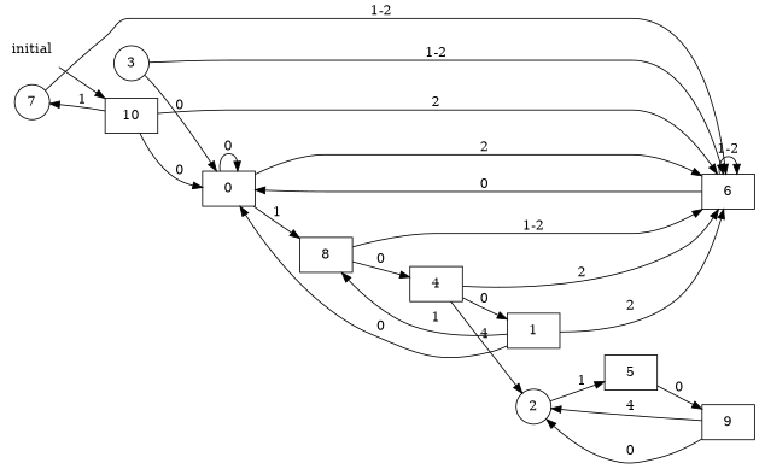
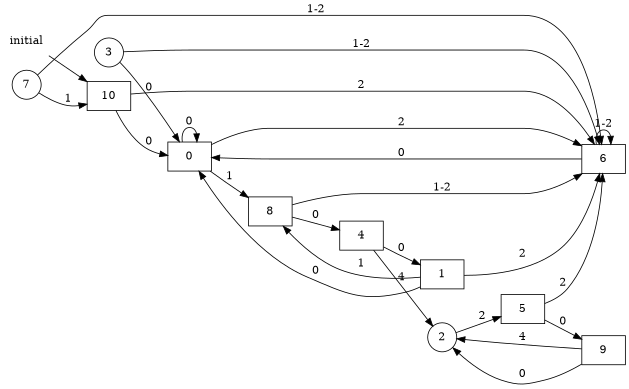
  digraph {
    rankdir=LR
    node [shape=box]
    0
    6
    8
    3 [shape=circle]
    1
    4
    2 [shape=circle]
    5
    9
    7 [shape=circle]
    10
    initial [shape=plaintext]
    0 -> 0 [label=0]
    0 -> 6 [label=2]
    0 -> 8 [label=1]
    6 -> 0 [label=0]
    6 -> 6 [label="1-2"]
    8 -> 6 [label="1-2"]
    8 -> 4 [label=0]
    3 -> 0 [label=0]
    3 -> 6 [label="1-2"]
    1 -> 0 [label=0]
    1 -> 6 [label=2]
    1 -> 8 [label=1]
-   4 -> 6 [label=2]
+   5 -> 6 [label=2]
    4 -> 1 [label=0]
    4 -> 2 [label=4]
-   2 -> 5 [label=1]
+   2 -> 5 [label=2]
    5 -> 9 [label=0]
    9 -> 2 [label=0]
    9 -> 2 [label=4]
    7 -> 6 [label="1-2"]
    10 -> 0 [label=0]
    10 -> 6 [label=2]
-   10 -> 7 [label=1]
+   7 -> 10 [label=1]
    initial -> 10
  }
